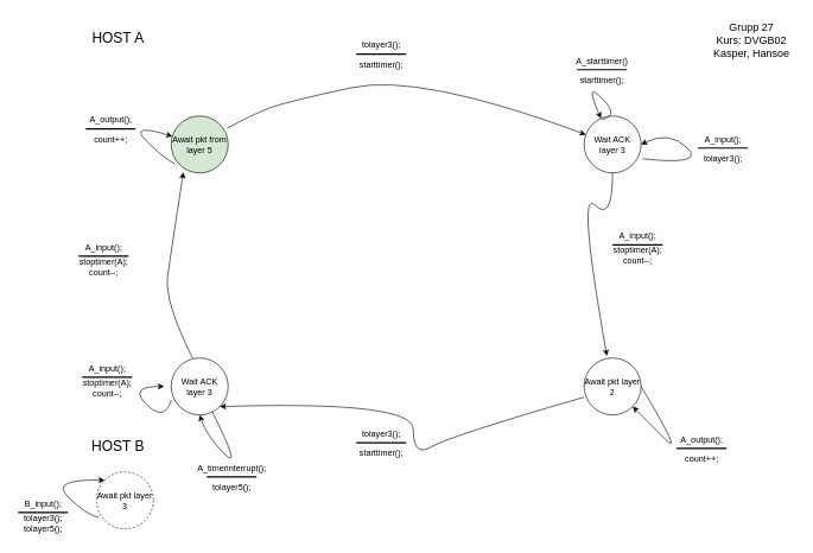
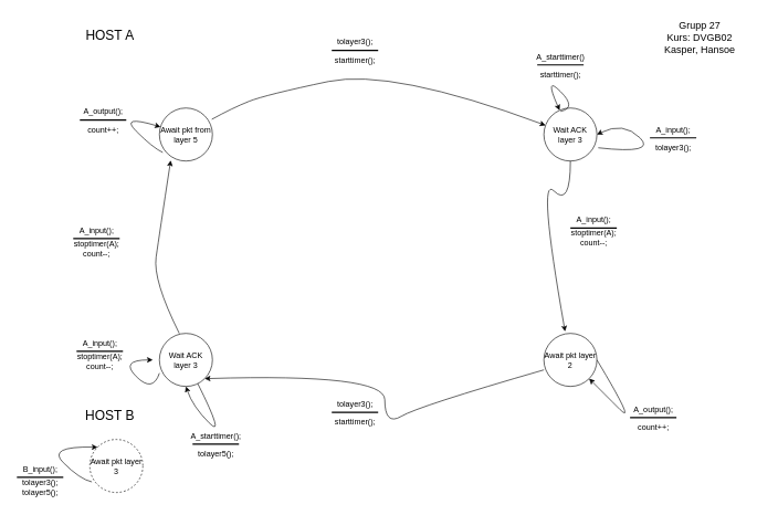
  <mxCell id="0" />
  <mxCell id="1" parent="0" />
- <mxCell id="2" value="Await pkt from layer 5" style="ellipse;whiteSpace=wrap;html=1;aspect=fixed;fillColor=#d5e8d4;" vertex="1" parent="1"><mxGeometry x="240" y="162" width="80" height="80" as="geometry" /></mxCell>
+ <mxCell id="2" value="Await pkt from layer 5" style="ellipse;whiteSpace=wrap;html=1;aspect=fixed;" vertex="1" parent="1"><mxGeometry x="240" y="162" width="80" height="80" as="geometry" /></mxCell>
  <mxCell id="3" value="Wait ACK layer 3" style="ellipse;whiteSpace=wrap;html=1;aspect=fixed;" vertex="1" parent="1"><mxGeometry x="820" y="162" width="80" height="80" as="geometry" /></mxCell>
  <mxCell id="4" value="Wait ACK layer 3" style="ellipse;whiteSpace=wrap;html=1;aspect=fixed;" vertex="1" parent="1"><mxGeometry x="240" y="502" width="80" height="80" as="geometry" /></mxCell>
  <mxCell id="5" value="Await pkt layer 2" style="ellipse;whiteSpace=wrap;html=1;aspect=fixed;" vertex="1" parent="1"><mxGeometry x="820" y="502" width="80" height="80" as="geometry" /></mxCell>
  <mxCell id="6" value="" style="curved=1;endArrow=classic;html=1;rounded=0;exitX=0.063;exitY=0.838;exitDx=0;exitDy=0;exitPerimeter=0;" edge="1" parent="1" source="2" target="2"><mxGeometry width="50" height="50" relative="1" as="geometry"><mxPoint x="180" y="222" as="sourcePoint" /><mxPoint x="230" y="172" as="targetPoint" /><Array as="points"><mxPoint x="230" y="222" /><mxPoint x="180" y="172" /></Array></mxGeometry></mxCell>
  <mxCell id="7" value="HOST A" style="text;html=1;align=center;verticalAlign=middle;resizable=0;points=[];autosize=1;strokeColor=none;fillColor=none;fontSize=20;" vertex="1" parent="1"><mxGeometry x="115" y="32" width="100" height="40" as="geometry" /></mxCell>
  <mxCell id="8" value="&lt;font style=&quot;font-size: 15px;&quot;&gt;Grupp 27&lt;br&gt;Kurs: DVGB02&lt;br&gt;Kasper, Hansoe&lt;/font&gt;" style="text;html=1;align=center;verticalAlign=middle;resizable=0;points=[];autosize=1;strokeColor=none;fillColor=none;" vertex="1" parent="1"><mxGeometry x="990" y="20" width="130" height="70" as="geometry" /></mxCell>
  <mxCell id="9" value="A_output();" style="text;html=1;align=center;verticalAlign=middle;resizable=0;points=[];autosize=1;strokeColor=none;fillColor=none;" vertex="1" parent="1"><mxGeometry x="115" y="153" width="80" height="30" as="geometry" /></mxCell>
  <mxCell id="10" value="" style="line;strokeWidth=2;html=1;" vertex="1" parent="1"><mxGeometry x="120" y="175" width="70" height="10" as="geometry" /></mxCell>
  <mxCell id="11" value="count++;" style="text;html=1;align=center;verticalAlign=middle;resizable=0;points=[];autosize=1;strokeColor=none;fillColor=none;" vertex="1" parent="1"><mxGeometry x="120" y="180" width="70" height="30" as="geometry" /></mxCell>
  <mxCell id="12" value="" style="curved=1;endArrow=classic;html=1;rounded=0;exitX=0.988;exitY=0.213;exitDx=0;exitDy=0;exitPerimeter=0;" edge="1" parent="1" source="2" target="3"><mxGeometry width="50" height="50" relative="1" as="geometry"><mxPoint x="470" y="202" as="sourcePoint" /><mxPoint x="760" y="152" as="targetPoint" /><Array as="points"><mxPoint x="350" y="162" /><mxPoint x="400" y="142" /><mxPoint x="590" y="102" /></Array></mxGeometry></mxCell>
  <mxCell id="13" value="" style="curved=1;endArrow=classic;html=1;rounded=0;entryX=1;entryY=1;entryDx=0;entryDy=0;exitX=0;exitY=0.688;exitDx=0;exitDy=0;exitPerimeter=0;" edge="1" parent="1" source="5" target="4"><mxGeometry width="50" height="50" relative="1" as="geometry"><mxPoint x="730" y="622" as="sourcePoint" /><mxPoint x="630" y="562" as="targetPoint" /><Array as="points"><mxPoint x="630" y="612" /><mxPoint x="580" y="642" /><mxPoint x="580" y="562" /></Array></mxGeometry></mxCell>
  <mxCell id="14" value="Await pkt layer 3" style="ellipse;whiteSpace=wrap;html=1;aspect=fixed;dashed=1;" vertex="1" parent="1"><mxGeometry x="135" y="662" width="80" height="80" as="geometry" /></mxCell>
  <mxCell id="15" value="" style="curved=1;endArrow=classic;html=1;rounded=0;exitX=0.038;exitY=0.8;exitDx=0;exitDy=0;exitPerimeter=0;entryX=0;entryY=0;entryDx=0;entryDy=0;" edge="1" parent="1" source="14" target="14"><mxGeometry width="50" height="50" relative="1" as="geometry"><mxPoint x="70" y="722" as="sourcePoint" /><mxPoint x="120" y="672" as="targetPoint" /><Array as="points"><mxPoint x="120" y="722" /><mxPoint x="70" y="672" /></Array></mxGeometry></mxCell>
  <mxCell id="16" value="&lt;font style=&quot;font-size: 20px;&quot;&gt;HOST B&lt;/font&gt;" style="text;html=1;align=center;verticalAlign=middle;resizable=0;points=[];autosize=1;strokeColor=none;fillColor=none;" vertex="1" parent="1"><mxGeometry x="115" y="605" width="100" height="40" as="geometry" /></mxCell>
  <mxCell id="17" value="A_input();" style="text;html=1;align=center;verticalAlign=middle;resizable=0;points=[];autosize=1;strokeColor=none;fillColor=none;" vertex="1" parent="1"><mxGeometry x="105" y="332" width="80" height="30" as="geometry" /></mxCell>
  <mxCell id="18" value="" style="line;strokeWidth=2;html=1;" vertex="1" parent="1"><mxGeometry x="110" y="354" width="70" height="10" as="geometry" /></mxCell>
  <mxCell id="19" value="stoptimer(A);&lt;br&gt;count--;" style="text;html=1;align=center;verticalAlign=middle;resizable=0;points=[];autosize=1;strokeColor=none;fillColor=none;" vertex="1" parent="1"><mxGeometry x="100" y="354" width="90" height="40" as="geometry" /></mxCell>
  <mxCell id="20" value="" style="curved=1;endArrow=classic;html=1;rounded=0;exitX=0;exitY=0.75;exitDx=0;exitDy=0;exitPerimeter=0;" edge="1" parent="1" source="4"><mxGeometry width="50" height="50" relative="1" as="geometry"><mxPoint x="180" y="592" as="sourcePoint" /><mxPoint x="230" y="542" as="targetPoint" /><Array as="points"><mxPoint x="230" y="592" /><mxPoint x="180" y="542" /></Array></mxGeometry></mxCell>
  <mxCell id="21" value="A_input();" style="text;html=1;align=center;verticalAlign=middle;resizable=0;points=[];autosize=1;strokeColor=none;fillColor=none;" vertex="1" parent="1"><mxGeometry x="110" y="502" width="80" height="30" as="geometry" /></mxCell>
  <mxCell id="22" value="" style="line;strokeWidth=2;html=1;" vertex="1" parent="1"><mxGeometry x="115" y="524" width="70" height="10" as="geometry" /></mxCell>
  <mxCell id="23" value="stoptimer(A);&lt;br&gt;count--;" style="text;html=1;align=center;verticalAlign=middle;resizable=0;points=[];autosize=1;strokeColor=none;fillColor=none;" vertex="1" parent="1"><mxGeometry x="105" y="524" width="90" height="40" as="geometry" /></mxCell>
  <mxCell id="24" value="" style="curved=1;endArrow=classic;html=1;rounded=0;entryX=0.5;entryY=1;entryDx=0;entryDy=0;" edge="1" parent="1" source="4" target="4"><mxGeometry width="50" height="50" relative="1" as="geometry"><mxPoint x="290" y="662" as="sourcePoint" /><mxPoint x="340" y="612" as="targetPoint" /><Array as="points"><mxPoint x="340" y="662" /><mxPoint x="290" y="612" /></Array></mxGeometry></mxCell>
- <mxCell id="25" value="A_timerinterrupt();" style="text;html=1;align=center;verticalAlign=middle;resizable=0;points=[];autosize=1;strokeColor=none;fillColor=none;" vertex="1" parent="1"><mxGeometry x="265" y="642" width="120" height="30" as="geometry" /></mxCell>
+ <mxCell id="25" value="A_starttimer();" style="text;html=1;align=center;verticalAlign=middle;resizable=0;points=[];autosize=1;strokeColor=none;fillColor=none;" vertex="1" parent="1"><mxGeometry x="265" y="642" width="120" height="30" as="geometry" /></mxCell>
  <mxCell id="26" value="" style="line;strokeWidth=2;html=1;" vertex="1" parent="1"><mxGeometry x="290" y="664" width="70" height="10" as="geometry" /></mxCell>
  <mxCell id="27" value="tolayer5();" style="text;html=1;align=center;verticalAlign=middle;resizable=0;points=[];autosize=1;strokeColor=none;fillColor=none;" vertex="1" parent="1"><mxGeometry x="285" y="669" width="80" height="30" as="geometry" /></mxCell>
  <mxCell id="28" value="tolayer3();" style="text;html=1;align=center;verticalAlign=middle;resizable=0;points=[];autosize=1;strokeColor=none;fillColor=none;" vertex="1" parent="1"><mxGeometry x="495" y="48" width="80" height="30" as="geometry" /></mxCell>
  <mxCell id="29" value="" style="line;strokeWidth=2;html=1;" vertex="1" parent="1"><mxGeometry x="500" y="70" width="70" height="10" as="geometry" /></mxCell>
  <mxCell id="30" value="starttimer();" style="text;html=1;align=center;verticalAlign=middle;resizable=0;points=[];autosize=1;strokeColor=none;fillColor=none;" vertex="1" parent="1"><mxGeometry x="495" y="75" width="80" height="30" as="geometry" /></mxCell>
  <mxCell id="31" value="tolayer3();" style="text;html=1;align=center;verticalAlign=middle;resizable=0;points=[];autosize=1;strokeColor=none;fillColor=none;" vertex="1" parent="1"><mxGeometry x="495" y="594" width="80" height="30" as="geometry" /></mxCell>
  <mxCell id="32" value="" style="line;strokeWidth=2;html=1;" vertex="1" parent="1"><mxGeometry x="500" y="616" width="70" height="10" as="geometry" /></mxCell>
  <mxCell id="33" value="starttimer();" style="text;html=1;align=center;verticalAlign=middle;resizable=0;points=[];autosize=1;strokeColor=none;fillColor=none;" vertex="1" parent="1"><mxGeometry x="495" y="621" width="80" height="30" as="geometry" /></mxCell>
  <mxCell id="34" value="" style="curved=1;endArrow=classic;html=1;rounded=0;exitX=1;exitY=0.5;exitDx=0;exitDy=0;" edge="1" parent="1" source="5" target="5"><mxGeometry width="50" height="50" relative="1" as="geometry"><mxPoint x="910" y="642" as="sourcePoint" /><mxPoint x="960" y="592" as="targetPoint" /><Array as="points"><mxPoint x="960" y="642" /><mxPoint x="910" y="592" /></Array></mxGeometry></mxCell>
  <mxCell id="35" value="A_output();" style="text;html=1;align=center;verticalAlign=middle;resizable=0;points=[];autosize=1;strokeColor=none;fillColor=none;" vertex="1" parent="1"><mxGeometry x="945" y="602" width="80" height="30" as="geometry" /></mxCell>
  <mxCell id="36" value="" style="line;strokeWidth=2;html=1;" vertex="1" parent="1"><mxGeometry x="950" y="624" width="70" height="10" as="geometry" /></mxCell>
  <mxCell id="37" value="count++;" style="text;html=1;align=center;verticalAlign=middle;resizable=0;points=[];autosize=1;strokeColor=none;fillColor=none;" vertex="1" parent="1"><mxGeometry x="950" y="629" width="70" height="30" as="geometry" /></mxCell>
  <mxCell id="38" value="A_input();" style="text;html=1;align=center;verticalAlign=middle;resizable=0;points=[];autosize=1;strokeColor=none;fillColor=none;" vertex="1" parent="1"><mxGeometry x="855" y="316" width="80" height="30" as="geometry" /></mxCell>
  <mxCell id="39" value="" style="line;strokeWidth=2;html=1;" vertex="1" parent="1"><mxGeometry x="860" y="338" width="70" height="10" as="geometry" /></mxCell>
  <mxCell id="40" value="stoptimer(A);&lt;br&gt;count--;" style="text;html=1;align=center;verticalAlign=middle;resizable=0;points=[];autosize=1;strokeColor=none;fillColor=none;" vertex="1" parent="1"><mxGeometry x="850" y="338" width="90" height="40" as="geometry" /></mxCell>
  <mxCell id="41" value="" style="curved=1;endArrow=classic;html=1;rounded=0;entryX=0.4;entryY=-0.037;entryDx=0;entryDy=0;entryPerimeter=0;exitX=0.5;exitY=1;exitDx=0;exitDy=0;" edge="1" parent="1" source="3" target="5"><mxGeometry width="50" height="50" relative="1" as="geometry"><mxPoint x="810" y="312" as="sourcePoint" /><mxPoint x="860" y="262" as="targetPoint" /><Array as="points"><mxPoint x="860" y="312" /><mxPoint x="810" y="262" /></Array></mxGeometry></mxCell>
  <mxCell id="42" value="" style="curved=1;endArrow=classic;html=1;rounded=0;exitX=0.313;exitY=0.063;exitDx=0;exitDy=0;exitPerimeter=0;" edge="1" parent="1" source="3" target="3"><mxGeometry width="50" height="50" relative="1" as="geometry"><mxPoint x="820" y="162" as="sourcePoint" /><mxPoint x="880" y="152" as="targetPoint" /><Array as="points"><mxPoint x="870" y="162" /><mxPoint x="820" y="112" /></Array></mxGeometry></mxCell>
  <mxCell id="43" value="" style="curved=1;endArrow=classic;html=1;rounded=0;entryX=1;entryY=0.5;entryDx=0;entryDy=0;exitX=1.025;exitY=0.75;exitDx=0;exitDy=0;exitPerimeter=0;" edge="1" parent="1" source="3" target="3"><mxGeometry width="50" height="50" relative="1" as="geometry"><mxPoint x="940" y="232" as="sourcePoint" /><mxPoint x="990" y="182" as="targetPoint" /><Array as="points"><mxPoint x="990" y="232" /><mxPoint x="940" y="182" /></Array></mxGeometry></mxCell>
  <mxCell id="44" value="A_starttimer()" style="text;html=1;align=center;verticalAlign=middle;resizable=0;points=[];autosize=1;strokeColor=none;fillColor=none;" vertex="1" parent="1"><mxGeometry x="785" y="70" width="120" height="30" as="geometry" /></mxCell>
  <mxCell id="45" value="" style="line;strokeWidth=2;html=1;" vertex="1" parent="1"><mxGeometry x="810" y="92" width="70" height="10" as="geometry" /></mxCell>
  <mxCell id="46" value="starttimer();" style="text;html=1;align=center;verticalAlign=middle;resizable=0;points=[];autosize=1;strokeColor=none;fillColor=none;" vertex="1" parent="1"><mxGeometry x="805" y="97" width="80" height="30" as="geometry" /></mxCell>
  <mxCell id="47" value="A_input();" style="text;html=1;align=center;verticalAlign=middle;resizable=0;points=[];autosize=1;strokeColor=none;fillColor=none;" vertex="1" parent="1"><mxGeometry x="975" y="180" width="80" height="30" as="geometry" /></mxCell>
  <mxCell id="48" value="" style="line;strokeWidth=2;html=1;" vertex="1" parent="1"><mxGeometry x="980" y="202" width="70" height="10" as="geometry" /></mxCell>
  <mxCell id="49" value="tolayer3();" style="text;html=1;align=center;verticalAlign=middle;resizable=0;points=[];autosize=1;strokeColor=none;fillColor=none;" vertex="1" parent="1"><mxGeometry x="975" y="207" width="80" height="30" as="geometry" /></mxCell>
  <mxCell id="50" value="" style="curved=1;endArrow=classic;html=1;rounded=0;entryX=0.213;entryY=0.988;entryDx=0;entryDy=0;entryPerimeter=0;exitX=0.375;exitY=0;exitDx=0;exitDy=0;exitPerimeter=0;" edge="1" parent="1" source="4" target="2"><mxGeometry width="50" height="50" relative="1" as="geometry"><mxPoint x="240" y="402" as="sourcePoint" /><mxPoint x="290" y="352" as="targetPoint" /><Array as="points"><mxPoint x="230" y="422" /><mxPoint x="240" y="352" /></Array></mxGeometry></mxCell>
  <mxCell id="51" value="B_input();" style="text;html=1;align=center;verticalAlign=middle;resizable=0;points=[];autosize=1;strokeColor=none;fillColor=none;" vertex="1" parent="1"><mxGeometry x="20" y="692" width="80" height="30" as="geometry" /></mxCell>
  <mxCell id="52" value="" style="line;strokeWidth=2;html=1;" vertex="1" parent="1"><mxGeometry x="25" y="714" width="70" height="10" as="geometry" /></mxCell>
  <mxCell id="53" value="tolayer3();&lt;br&gt;tolayer5();" style="text;html=1;align=center;verticalAlign=middle;resizable=0;points=[];autosize=1;strokeColor=none;fillColor=none;" vertex="1" parent="1"><mxGeometry x="20" y="714" width="80" height="40" as="geometry" /></mxCell>
